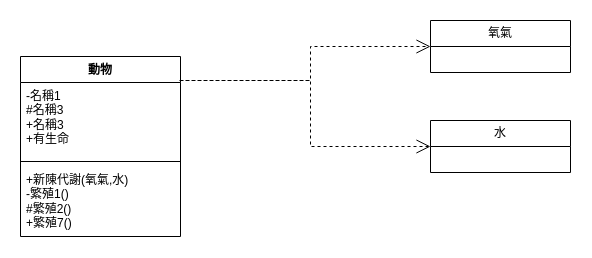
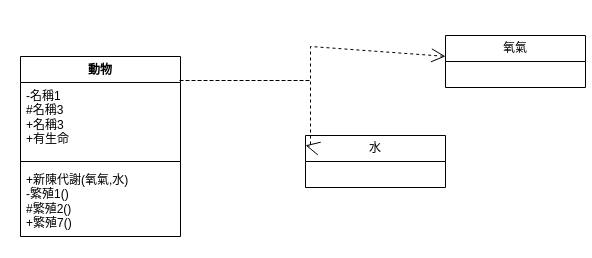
  <mxCell id="0" />
  <mxCell id="1" parent="0" />
  <mxCell id="2" value="動物" style="swimlane;fontStyle=1;align=center;verticalAlign=top;childLayout=stackLayout;horizontal=1;startSize=26;horizontalStack=0;resizeParent=1;resizeParentMax=0;resizeLast=0;collapsible=1;marginBottom=0;whiteSpace=wrap;html=1;" vertex="1" parent="1"><mxGeometry x="20" y="56" width="160" height="180" as="geometry" /></mxCell>
  <mxCell id="3" value="-名稱1&lt;br&gt;#名稱3&lt;br&gt;+名稱3&lt;br&gt;+有生命" style="text;strokeColor=none;fillColor=none;align=left;verticalAlign=top;spacingLeft=4;spacingRight=4;overflow=hidden;rotatable=0;points=[[0,0.5],[1,0.5]];portConstraint=eastwest;whiteSpace=wrap;html=1;" vertex="1" parent="2"><mxGeometry y="26" width="160" height="74" as="geometry" /></mxCell>
  <mxCell id="4" value="" style="line;strokeWidth=1;fillColor=none;align=left;verticalAlign=middle;spacingTop=-1;spacingLeft=3;spacingRight=3;rotatable=0;labelPosition=right;points=[];portConstraint=eastwest;strokeColor=inherit;" vertex="1" parent="2"><mxGeometry y="100" width="160" height="10" as="geometry" /></mxCell>
  <mxCell id="5" value="+新陳代謝(氧氣,水)&lt;br&gt;-繁殖1()&lt;br&gt;#繁殖2()&lt;br&gt;+繁殖7()" style="text;strokeColor=none;fillColor=none;align=left;verticalAlign=top;spacingLeft=4;spacingRight=4;overflow=hidden;rotatable=0;points=[[0,0.5],[1,0.5]];portConstraint=eastwest;whiteSpace=wrap;html=1;" vertex="1" parent="2"><mxGeometry y="110" width="160" height="70" as="geometry" /></mxCell>
  <mxCell id="6" value="" style="endArrow=open;endSize=12;dashed=1;html=1;rounded=0;" edge="1" parent="1" target="7"><mxGeometry width="160" relative="1" as="geometry"><mxPoint x="180" y="80" as="sourcePoint" /><mxPoint x="340" y="80" as="targetPoint" /><Array as="points"><mxPoint x="310" y="80" /><mxPoint x="310" y="46" /></Array></mxGeometry></mxCell>
- <mxCell id="7" value="氧氣" style="swimlane;fontStyle=0;childLayout=stackLayout;horizontal=1;startSize=26;fillColor=none;horizontalStack=0;resizeParent=1;resizeParentMax=0;resizeLast=0;collapsible=1;marginBottom=0;whiteSpace=wrap;html=1;" vertex="1" parent="1"><mxGeometry x="430" y="20" width="140" height="52" as="geometry" /></mxCell>
+ <mxCell id="7" value="氧氣" style="swimlane;fontStyle=0;childLayout=stackLayout;horizontal=1;startSize=26;fillColor=none;horizontalStack=0;resizeParent=1;resizeParentMax=0;resizeLast=0;collapsible=1;marginBottom=0;whiteSpace=wrap;html=1;" vertex="1" parent="1"><mxGeometry x="445" y="35" width="140" height="52" as="geometry" /></mxCell>
  <mxCell id="8" value="" style="endArrow=open;endSize=12;dashed=1;html=1;rounded=0;" edge="1" parent="1" target="9"><mxGeometry x="-0.058" y="-80" width="160" relative="1" as="geometry"><mxPoint x="179" y="80" as="sourcePoint" /><mxPoint x="380" y="160" as="targetPoint" /><Array as="points"><mxPoint x="310" y="80" /><mxPoint x="310" y="146" /></Array><mxPoint x="-74" y="49" as="offset" /></mxGeometry></mxCell>
- <mxCell id="9" value="水" style="swimlane;fontStyle=0;childLayout=stackLayout;horizontal=1;startSize=26;fillColor=none;horizontalStack=0;resizeParent=1;resizeParentMax=0;resizeLast=0;collapsible=1;marginBottom=0;whiteSpace=wrap;html=1;" vertex="1" parent="1"><mxGeometry x="430" y="120" width="140" height="52" as="geometry" /></mxCell>
+ <mxCell id="9" value="水" style="swimlane;fontStyle=0;childLayout=stackLayout;horizontal=1;startSize=26;fillColor=none;horizontalStack=0;resizeParent=1;resizeParentMax=0;resizeLast=0;collapsible=1;marginBottom=0;whiteSpace=wrap;html=1;" vertex="1" parent="1"><mxGeometry x="305" y="135" width="140" height="52" as="geometry" /></mxCell>
